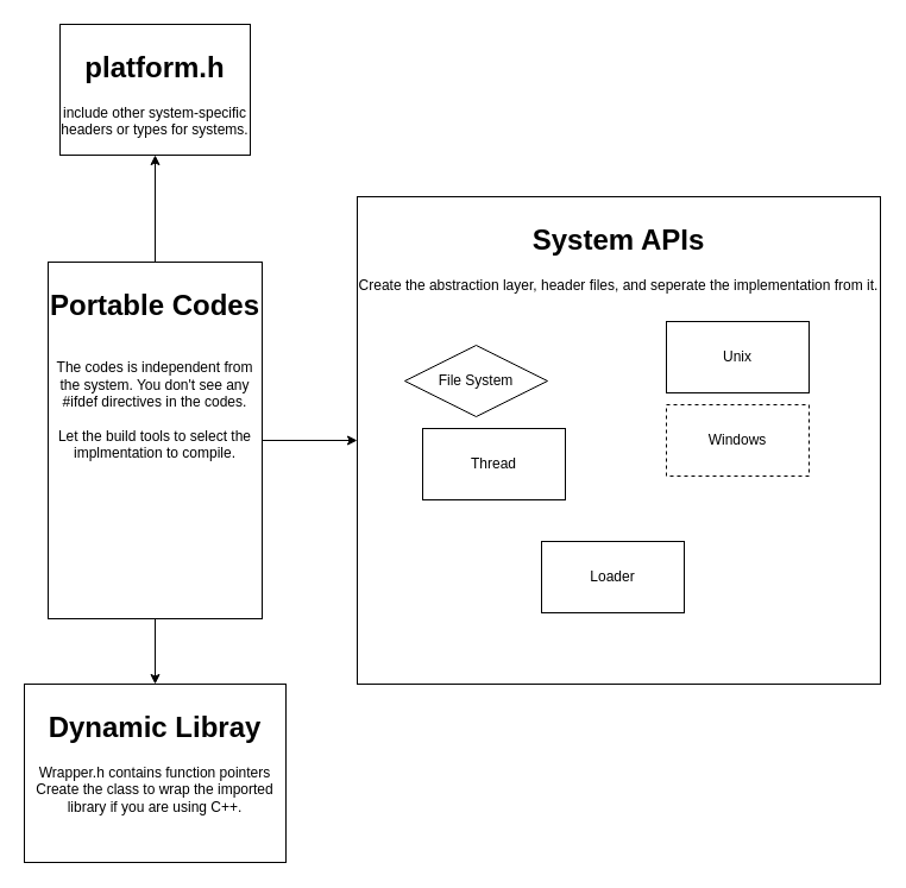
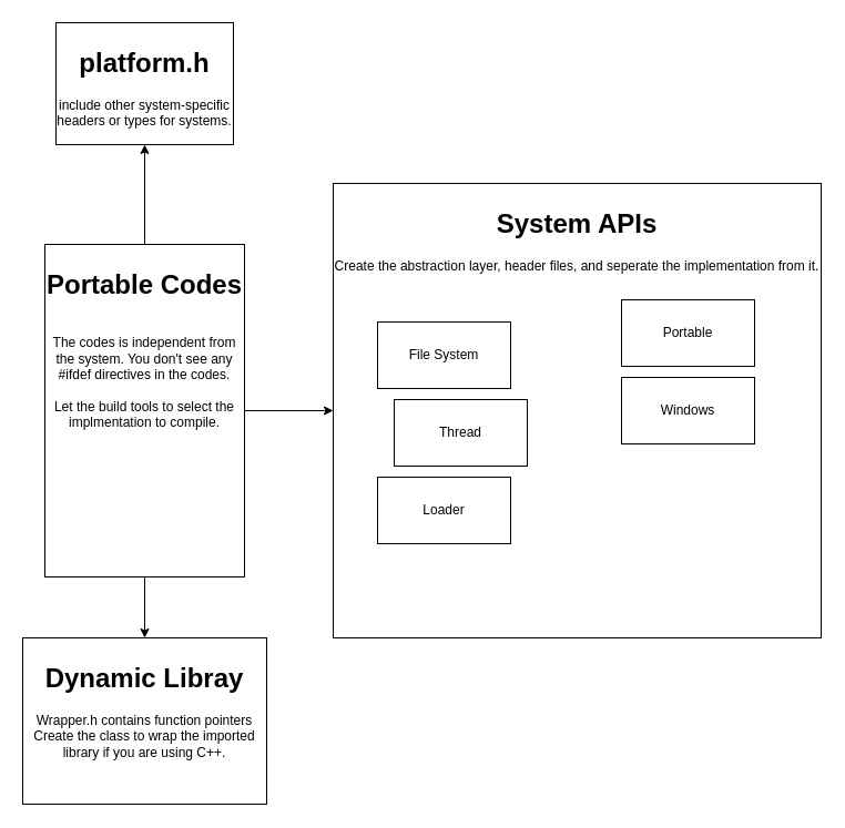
  <mxCell id="0" />
  <mxCell id="1" parent="0" />
  <mxCell id="2" value="" style="edgeStyle=orthogonalEdgeStyle;rounded=0;orthogonalLoop=1;jettySize=auto;html=1;" edge="1" parent="1" source="5" target="6"><mxGeometry relative="1" as="geometry" /></mxCell>
  <mxCell id="3" value="" style="edgeStyle=orthogonalEdgeStyle;rounded=0;orthogonalLoop=1;jettySize=auto;html=1;" edge="1" parent="1" source="5" target="10"><mxGeometry relative="1" as="geometry" /></mxCell>
  <mxCell id="4" value="" style="edgeStyle=orthogonalEdgeStyle;rounded=0;orthogonalLoop=1;jettySize=auto;html=1;" edge="1" parent="1" source="5" target="13"><mxGeometry relative="1" as="geometry" /></mxCell>
  <mxCell id="5" value="&lt;h1&gt;Portable Codes&lt;/h1&gt;&lt;div&gt;&lt;br&gt;&lt;/div&gt;&lt;div&gt;The codes is independent from the system. You don't see any #ifdef directives in the codes.&lt;/div&gt;&lt;div&gt;&lt;br&gt;&lt;/div&gt;&lt;div&gt;Let the build tools to select the implmentation to compile.&lt;/div&gt;" style="rounded=0;whiteSpace=wrap;html=1;verticalAlign=top;" vertex="1" parent="1"><mxGeometry x="40" y="220" width="180" height="300" as="geometry" /></mxCell>
  <mxCell id="6" value="&lt;h1&gt;System APIs&lt;/h1&gt;&lt;div&gt;Create the abstraction layer, header files, and seperate the implementation from it.&lt;/div&gt;" style="rounded=0;whiteSpace=wrap;html=1;align=center;verticalAlign=top;" vertex="1" parent="1"><mxGeometry x="300" y="165" width="440" height="410" as="geometry" /></mxCell>
- <mxCell id="7" value="File System" style="rhombus;whiteSpace=wrap;html=1;" vertex="1" parent="1"><mxGeometry x="340" y="290" width="120" height="60" as="geometry" /></mxCell>
+ <mxCell id="7" value="File System" style="rounded=0;whiteSpace=wrap;html=1;" vertex="1" parent="1"><mxGeometry x="340" y="290" width="120" height="60" as="geometry" /></mxCell>
  <mxCell id="8" value="Thread" style="rounded=0;whiteSpace=wrap;html=1;" vertex="1" parent="1"><mxGeometry x="355" y="360" width="120" height="60" as="geometry" /></mxCell>
- <mxCell id="9" value="Loader" style="rounded=0;whiteSpace=wrap;html=1;" vertex="1" parent="1"><mxGeometry x="455" y="455" width="120" height="60" as="geometry" /></mxCell>
+ <mxCell id="9" value="Loader" style="rounded=0;whiteSpace=wrap;html=1;" vertex="1" parent="1"><mxGeometry x="340" y="430" width="120" height="60" as="geometry" /></mxCell>
  <mxCell id="10" value="&lt;h1&gt;Dynamic Libray&lt;/h1&gt;&lt;div&gt;Wrapper.h contains function pointers&lt;/div&gt;&lt;div&gt;Create the class to wrap the imported library if you are using C++.&lt;/div&gt;" style="whiteSpace=wrap;html=1;verticalAlign=top;rounded=0;" vertex="1" parent="1"><mxGeometry x="20" y="575" width="220" height="150" as="geometry" /></mxCell>
- <mxCell id="11" value="Unix" style="rounded=0;whiteSpace=wrap;html=1;" vertex="1" parent="1"><mxGeometry x="560" y="270" width="120" height="60" as="geometry" /></mxCell>
- <mxCell id="12" value="Windows" style="rounded=0;whiteSpace=wrap;html=1;dashed=1;" vertex="1" parent="1"><mxGeometry x="560" y="340" width="120" height="60" as="geometry" /></mxCell>
+ <mxCell id="11" value="Portable" style="rounded=0;whiteSpace=wrap;html=1;" vertex="1" parent="1"><mxGeometry x="560" y="270" width="120" height="60" as="geometry" /></mxCell>
+ <mxCell id="12" value="Windows" style="rounded=0;whiteSpace=wrap;html=1;" vertex="1" parent="1"><mxGeometry x="560" y="340" width="120" height="60" as="geometry" /></mxCell>
  <mxCell id="13" value="&lt;h1&gt;platform.h&lt;/h1&gt;&lt;div&gt;include other system-specific headers or types for systems.&lt;/div&gt;" style="whiteSpace=wrap;html=1;verticalAlign=top;rounded=0;" vertex="1" parent="1"><mxGeometry x="50" y="20" width="160" height="110" as="geometry" /></mxCell>
